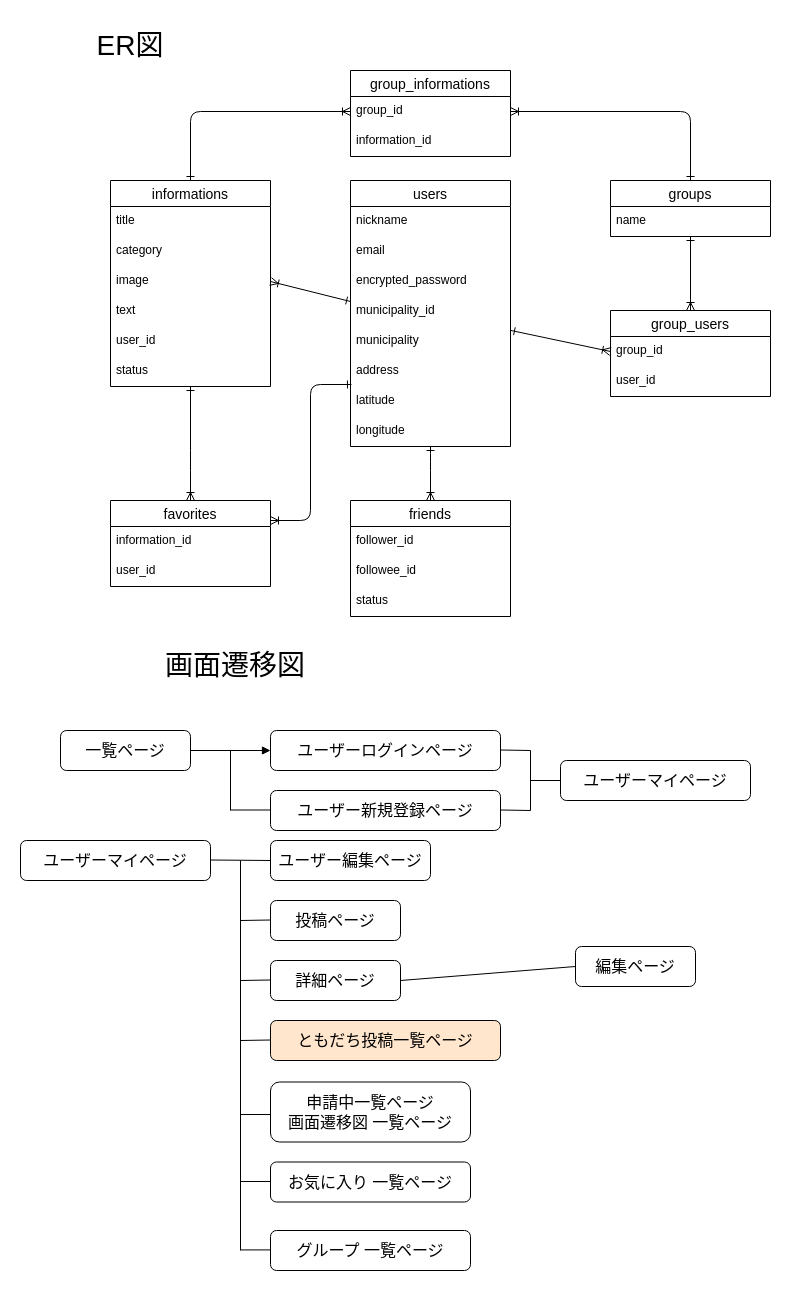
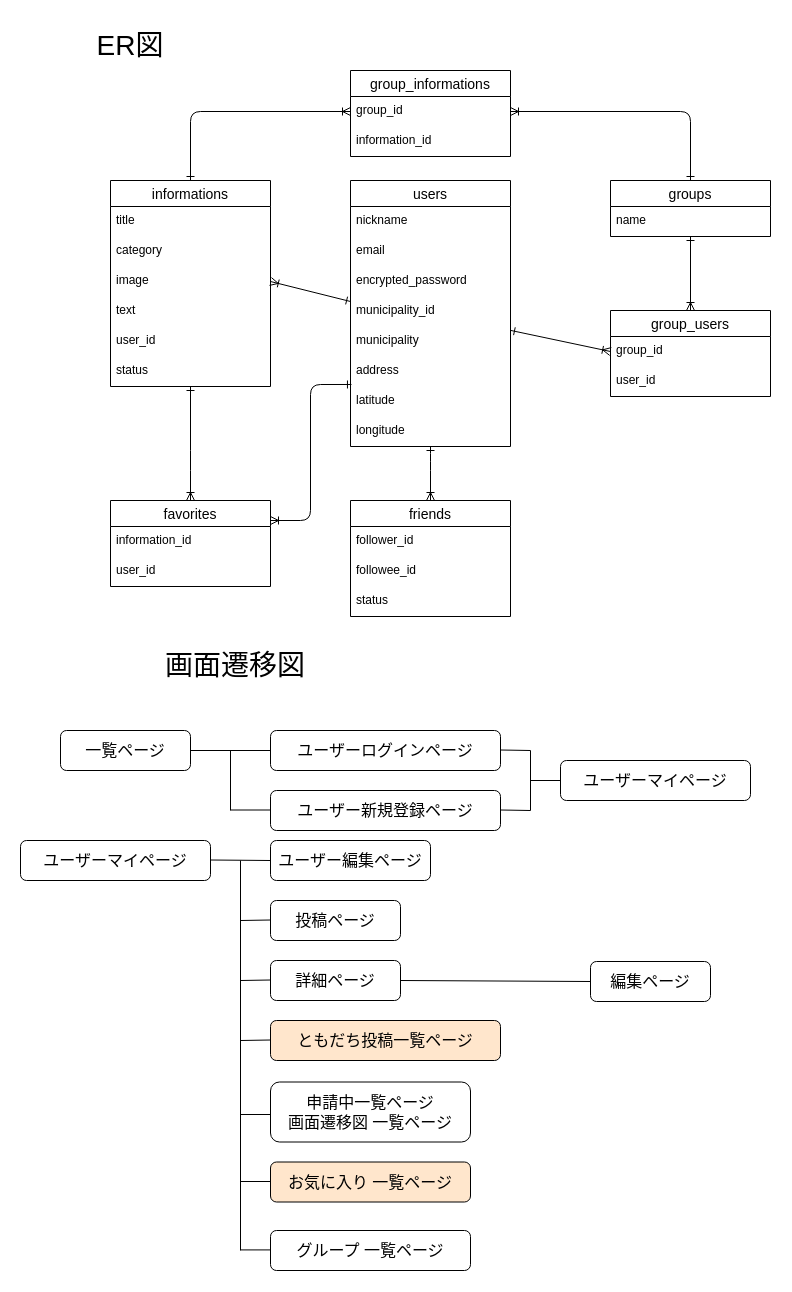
  <mxCell id="0" />
  <mxCell id="1" parent="0" />
  <mxCell id="2" value="informations" style="swimlane;fontStyle=0;childLayout=stackLayout;horizontal=1;startSize=26;horizontalStack=0;resizeParent=1;resizeParentMax=0;resizeLast=0;collapsible=1;marginBottom=0;align=center;fontSize=14;" parent="1" vertex="1"><mxGeometry x="110" y="180" width="160" height="206" as="geometry" /></mxCell>
  <mxCell id="3" value="title" style="text;strokeColor=none;fillColor=none;spacingLeft=4;spacingRight=4;overflow=hidden;rotatable=0;points=[[0,0.5],[1,0.5]];portConstraint=eastwest;fontSize=12;" parent="2" vertex="1"><mxGeometry y="26" width="160" height="30" as="geometry" /></mxCell>
  <mxCell id="4" value="category" style="text;strokeColor=none;fillColor=none;spacingLeft=4;spacingRight=4;overflow=hidden;rotatable=0;points=[[0,0.5],[1,0.5]];portConstraint=eastwest;fontSize=12;" parent="2" vertex="1"><mxGeometry y="56" width="160" height="30" as="geometry" /></mxCell>
  <mxCell id="5" value="image" style="text;strokeColor=none;fillColor=none;spacingLeft=4;spacingRight=4;overflow=hidden;rotatable=0;points=[[0,0.5],[1,0.5]];portConstraint=eastwest;fontSize=12;" parent="2" vertex="1"><mxGeometry y="86" width="160" height="30" as="geometry" /></mxCell>
  <mxCell id="6" value="text" style="text;strokeColor=none;fillColor=none;spacingLeft=4;spacingRight=4;overflow=hidden;rotatable=0;points=[[0,0.5],[1,0.5]];portConstraint=eastwest;fontSize=12;" parent="2" vertex="1"><mxGeometry y="116" width="160" height="30" as="geometry" /></mxCell>
  <mxCell id="7" value="user_id" style="text;strokeColor=none;fillColor=none;spacingLeft=4;spacingRight=4;overflow=hidden;rotatable=0;points=[[0,0.5],[1,0.5]];portConstraint=eastwest;fontSize=12;" vertex="1" parent="2"><mxGeometry y="146" width="160" height="30" as="geometry" /></mxCell>
  <mxCell id="8" value="status" style="text;strokeColor=none;fillColor=none;spacingLeft=4;spacingRight=4;overflow=hidden;rotatable=0;points=[[0,0.5],[1,0.5]];portConstraint=eastwest;fontSize=12;" vertex="1" parent="2"><mxGeometry y="176" width="160" height="30" as="geometry" /></mxCell>
  <mxCell id="9" value="users" style="swimlane;fontStyle=0;childLayout=stackLayout;horizontal=1;startSize=26;horizontalStack=0;resizeParent=1;resizeParentMax=0;resizeLast=0;collapsible=1;marginBottom=0;align=center;fontSize=14;" parent="1" vertex="1"><mxGeometry x="350" y="180" width="160" height="266" as="geometry" /></mxCell>
  <mxCell id="10" value="nickname" style="text;strokeColor=none;fillColor=none;spacingLeft=4;spacingRight=4;overflow=hidden;rotatable=0;points=[[0,0.5],[1,0.5]];portConstraint=eastwest;fontSize=12;" parent="9" vertex="1"><mxGeometry y="26" width="160" height="30" as="geometry" /></mxCell>
  <mxCell id="11" value="email" style="text;strokeColor=none;fillColor=none;spacingLeft=4;spacingRight=4;overflow=hidden;rotatable=0;points=[[0,0.5],[1,0.5]];portConstraint=eastwest;fontSize=12;" parent="9" vertex="1"><mxGeometry y="56" width="160" height="30" as="geometry" /></mxCell>
  <mxCell id="12" value="encrypted_password" style="text;strokeColor=none;fillColor=none;spacingLeft=4;spacingRight=4;overflow=hidden;rotatable=0;points=[[0,0.5],[1,0.5]];portConstraint=eastwest;fontSize=12;" parent="9" vertex="1"><mxGeometry y="86" width="160" height="30" as="geometry" /></mxCell>
  <mxCell id="13" value="municipality_id" style="text;strokeColor=none;fillColor=none;spacingLeft=4;spacingRight=4;overflow=hidden;rotatable=0;points=[[0,0.5],[1,0.5]];portConstraint=eastwest;fontSize=12;" parent="9" vertex="1"><mxGeometry y="116" width="160" height="30" as="geometry" /></mxCell>
  <mxCell id="14" value="municipality" style="text;strokeColor=none;fillColor=none;spacingLeft=4;spacingRight=4;overflow=hidden;rotatable=0;points=[[0,0.5],[1,0.5]];portConstraint=eastwest;fontSize=12;" parent="9" vertex="1"><mxGeometry y="146" width="160" height="30" as="geometry" /></mxCell>
  <mxCell id="15" value="address" style="text;strokeColor=none;fillColor=none;spacingLeft=4;spacingRight=4;overflow=hidden;rotatable=0;points=[[0,0.5],[1,0.5]];portConstraint=eastwest;fontSize=12;" parent="9" vertex="1"><mxGeometry y="176" width="160" height="30" as="geometry" /></mxCell>
  <mxCell id="16" value="latitude" style="text;strokeColor=none;fillColor=none;spacingLeft=4;spacingRight=4;overflow=hidden;rotatable=0;points=[[0,0.5],[1,0.5]];portConstraint=eastwest;fontSize=12;" vertex="1" parent="9"><mxGeometry y="206" width="160" height="30" as="geometry" /></mxCell>
  <mxCell id="17" value="longitude" style="text;strokeColor=none;fillColor=none;spacingLeft=4;spacingRight=4;overflow=hidden;rotatable=0;points=[[0,0.5],[1,0.5]];portConstraint=eastwest;fontSize=12;" vertex="1" parent="9"><mxGeometry y="236" width="160" height="30" as="geometry" /></mxCell>
  <mxCell id="18" value="friends" style="swimlane;fontStyle=0;childLayout=stackLayout;horizontal=1;startSize=26;horizontalStack=0;resizeParent=1;resizeParentMax=0;resizeLast=0;collapsible=1;marginBottom=0;align=center;fontSize=14;" parent="1" vertex="1"><mxGeometry x="350" y="500" width="160" height="116" as="geometry" /></mxCell>
  <mxCell id="19" value="follower_id" style="text;strokeColor=none;fillColor=none;spacingLeft=4;spacingRight=4;overflow=hidden;rotatable=0;points=[[0,0.5],[1,0.5]];portConstraint=eastwest;fontSize=12;" parent="18" vertex="1"><mxGeometry y="26" width="160" height="30" as="geometry" /></mxCell>
  <mxCell id="20" value="followee_id" style="text;strokeColor=none;fillColor=none;spacingLeft=4;spacingRight=4;overflow=hidden;rotatable=0;points=[[0,0.5],[1,0.5]];portConstraint=eastwest;fontSize=12;" parent="18" vertex="1"><mxGeometry y="56" width="160" height="30" as="geometry" /></mxCell>
  <mxCell id="21" value="status" style="text;strokeColor=none;fillColor=none;spacingLeft=4;spacingRight=4;overflow=hidden;rotatable=0;points=[[0,0.5],[1,0.5]];portConstraint=eastwest;fontSize=12;" vertex="1" parent="18"><mxGeometry y="86" width="160" height="30" as="geometry" /></mxCell>
  <mxCell id="22" value="groups" style="swimlane;fontStyle=0;childLayout=stackLayout;horizontal=1;startSize=26;horizontalStack=0;resizeParent=1;resizeParentMax=0;resizeLast=0;collapsible=1;marginBottom=0;align=center;fontSize=14;" parent="1" vertex="1"><mxGeometry x="610" y="180" width="160" height="56" as="geometry" /></mxCell>
  <mxCell id="23" value="name" style="text;strokeColor=none;fillColor=none;spacingLeft=4;spacingRight=4;overflow=hidden;rotatable=0;points=[[0,0.5],[1,0.5]];portConstraint=eastwest;fontSize=12;" parent="22" vertex="1"><mxGeometry y="26" width="160" height="30" as="geometry" /></mxCell>
  <mxCell id="24" style="html=1;exitX=1;exitY=0.5;exitDx=0;exitDy=0;startArrow=ERoneToMany;startFill=0;endArrow=ERone;endFill=0;entryX=0;entryY=0.167;entryDx=0;entryDy=0;entryPerimeter=0;" parent="1" source="5" target="13" edge="1"><mxGeometry relative="1" as="geometry"><mxPoint x="350" y="321" as="targetPoint" /></mxGeometry></mxCell>
  <mxCell id="25" style="edgeStyle=orthogonalEdgeStyle;html=1;startArrow=ERoneToMany;startFill=0;endArrow=ERone;endFill=0;" parent="1" source="18" target="9" edge="1"><mxGeometry relative="1" as="geometry"><mxPoint x="430" y="440" as="targetPoint" /><Array as="points"><mxPoint x="430" y="460" /><mxPoint x="430" y="460" /></Array></mxGeometry></mxCell>
  <mxCell id="26" style="edgeStyle=orthogonalEdgeStyle;html=1;startArrow=ERoneToMany;startFill=0;endArrow=ERone;endFill=0;" parent="1" source="27" target="2" edge="1"><mxGeometry relative="1" as="geometry"><Array as="points"><mxPoint x="190" y="460" /></Array></mxGeometry></mxCell>
  <mxCell id="27" value="favorites" style="swimlane;fontStyle=0;childLayout=stackLayout;horizontal=1;startSize=26;horizontalStack=0;resizeParent=1;resizeParentMax=0;resizeLast=0;collapsible=1;marginBottom=0;align=center;fontSize=14;" parent="1" vertex="1"><mxGeometry x="110" y="500" width="160" height="86" as="geometry" /></mxCell>
  <mxCell id="28" value="information_id" style="text;strokeColor=none;fillColor=none;spacingLeft=4;spacingRight=4;overflow=hidden;rotatable=0;points=[[0,0.5],[1,0.5]];portConstraint=eastwest;fontSize=12;" parent="27" vertex="1"><mxGeometry y="26" width="160" height="30" as="geometry" /></mxCell>
  <mxCell id="29" value="user_id" style="text;strokeColor=none;fillColor=none;spacingLeft=4;spacingRight=4;overflow=hidden;rotatable=0;points=[[0,0.5],[1,0.5]];portConstraint=eastwest;fontSize=12;" vertex="1" parent="27"><mxGeometry y="56" width="160" height="30" as="geometry" /></mxCell>
  <mxCell id="30" value="一覧ページ" style="rounded=1;whiteSpace=wrap;html=1;fontSize=16;" parent="1" vertex="1"><mxGeometry x="60" y="730" width="130" height="40" as="geometry" /></mxCell>
  <mxCell id="31" value="ER図" style="text;html=1;strokeColor=none;fillColor=none;align=center;verticalAlign=middle;whiteSpace=wrap;rounded=0;fontSize=28;" parent="1" vertex="1"><mxGeometry x="70" y="20" width="120" height="50" as="geometry" /></mxCell>
  <mxCell id="32" value="画面遷移図" style="text;html=1;strokeColor=none;fillColor=none;align=center;verticalAlign=middle;whiteSpace=wrap;rounded=0;fontSize=28;" parent="1" vertex="1"><mxGeometry x="140" y="640" width="190" height="50" as="geometry" /></mxCell>
  <mxCell id="33" value="詳細ページ" style="rounded=1;whiteSpace=wrap;html=1;fontSize=16;" parent="1" vertex="1"><mxGeometry x="270" y="960" width="130" height="40" as="geometry" /></mxCell>
  <mxCell id="34" value="申請中一覧ページ&lt;br&gt;画面遷移図 一覧ページ" style="rounded=1;whiteSpace=wrap;html=1;fontSize=16;" parent="1" vertex="1"><mxGeometry x="270" y="1081.5" width="200" height="60" as="geometry" /></mxCell>
  <mxCell id="35" value="投稿ページ" style="rounded=1;whiteSpace=wrap;html=1;fontSize=16;" parent="1" vertex="1"><mxGeometry x="270" y="900" width="130" height="40" as="geometry" /></mxCell>
  <mxCell id="36" value="ユーザーマイページ" style="rounded=1;whiteSpace=wrap;html=1;fontSize=16;" parent="1" vertex="1"><mxGeometry x="560" y="760" width="190" height="40" as="geometry" /></mxCell>
  <mxCell id="37" value="ユーザー新規登録ページ" style="rounded=1;whiteSpace=wrap;html=1;fontSize=16;" parent="1" vertex="1"><mxGeometry x="270" y="790" width="230" height="40" as="geometry" /></mxCell>
  <mxCell id="38" value="ユーザーログインページ" style="rounded=1;whiteSpace=wrap;html=1;fontSize=16;" parent="1" vertex="1"><mxGeometry x="270" y="730" width="230" height="40" as="geometry" /></mxCell>
- <mxCell id="39" value="お気に入り 一覧ページ" style="rounded=1;whiteSpace=wrap;html=1;fontSize=16;" parent="1" vertex="1"><mxGeometry x="270" y="1161.5" width="200" height="40" as="geometry" /></mxCell>
- <mxCell id="40" value="編集ページ" style="rounded=1;whiteSpace=wrap;html=1;fontSize=16;" parent="1" vertex="1"><mxGeometry x="575" y="946" width="120" height="40" as="geometry" /></mxCell>
- <mxCell id="41" value="" style="endArrow=block;html=1;fontSize=16;exitX=1;exitY=0.5;exitDx=0;exitDy=0;entryX=0;entryY=0.5;entryDx=0;entryDy=0;" parent="1" source="30" target="38" edge="1"><mxGeometry width="50" height="50" relative="1" as="geometry"><mxPoint x="420" y="920" as="sourcePoint" /><mxPoint x="470" y="870" as="targetPoint" /></mxGeometry></mxCell>
+ <mxCell id="39" value="お気に入り 一覧ページ" style="rounded=1;whiteSpace=wrap;html=1;fontSize=16;fillColor=#ffe6cc;" parent="1" vertex="1"><mxGeometry x="270" y="1161.5" width="200" height="40" as="geometry" /></mxCell>
+ <mxCell id="40" value="編集ページ" style="rounded=1;whiteSpace=wrap;html=1;fontSize=16;" parent="1" vertex="1"><mxGeometry x="590" y="961" width="120" height="40" as="geometry" /></mxCell>
+ <mxCell id="41" value="" style="endArrow=none;html=1;fontSize=16;exitX=1;exitY=0.5;exitDx=0;exitDy=0;entryX=0;entryY=0.5;entryDx=0;entryDy=0;" parent="1" source="30" target="38" edge="1"><mxGeometry width="50" height="50" relative="1" as="geometry"><mxPoint x="420" y="920" as="sourcePoint" /><mxPoint x="470" y="870" as="targetPoint" /></mxGeometry></mxCell>
  <mxCell id="42" value="" style="endArrow=none;html=1;fontSize=16;entryX=0;entryY=0.667;entryDx=0;entryDy=0;entryPerimeter=0;" parent="1" edge="1"><mxGeometry width="50" height="50" relative="1" as="geometry"><mxPoint x="240" y="1114" as="sourcePoint" /><mxPoint x="270" y="1113.52" as="targetPoint" /><Array as="points"><mxPoint x="270" y="1114" /></Array></mxGeometry></mxCell>
  <mxCell id="43" value="" style="endArrow=none;html=1;fontSize=16;exitX=1;exitY=0.5;exitDx=0;exitDy=0;entryX=0;entryY=0.5;entryDx=0;entryDy=0;" parent="1" source="33" target="40" edge="1"><mxGeometry width="50" height="50" relative="1" as="geometry"><mxPoint x="430" y="939" as="sourcePoint" /><mxPoint x="480" y="889" as="targetPoint" /></mxGeometry></mxCell>
  <mxCell id="44" value="" style="endArrow=none;html=1;fontSize=16;" parent="1" edge="1"><mxGeometry width="50" height="50" relative="1" as="geometry"><mxPoint x="240" y="1181" as="sourcePoint" /><mxPoint x="270" y="1181" as="targetPoint" /></mxGeometry></mxCell>
  <mxCell id="45" value="" style="endArrow=none;html=1;fontSize=16;" parent="1" edge="1"><mxGeometry width="50" height="50" relative="1" as="geometry"><mxPoint x="230" y="810" as="sourcePoint" /><mxPoint x="230" y="750" as="targetPoint" /></mxGeometry></mxCell>
  <mxCell id="46" value="" style="endArrow=none;html=1;fontSize=16;" parent="1" edge="1"><mxGeometry width="50" height="50" relative="1" as="geometry"><mxPoint x="230" y="809.5" as="sourcePoint" /><mxPoint x="270" y="809.5" as="targetPoint" /></mxGeometry></mxCell>
  <mxCell id="47" value="" style="endArrow=none;html=1;fontSize=16;" parent="1" edge="1"><mxGeometry width="50" height="50" relative="1" as="geometry"><mxPoint x="240" y="920" as="sourcePoint" /><mxPoint x="270" y="919.5" as="targetPoint" /></mxGeometry></mxCell>
  <mxCell id="48" value="" style="endArrow=none;html=1;fontSize=16;" parent="1" edge="1"><mxGeometry width="50" height="50" relative="1" as="geometry"><mxPoint x="240" y="980" as="sourcePoint" /><mxPoint x="270" y="979.5" as="targetPoint" /></mxGeometry></mxCell>
  <mxCell id="49" style="edgeStyle=orthogonalEdgeStyle;html=1;exitX=0.006;exitY=-0.067;exitDx=0;exitDy=0;exitPerimeter=0;startArrow=ERone;startFill=0;endArrow=ERoneToMany;endFill=0;" edge="1" parent="1" source="16" target="27"><mxGeometry relative="1" as="geometry"><mxPoint x="310" y="500" as="sourcePoint" /><Array as="points"><mxPoint x="310" y="384" /><mxPoint x="310" y="520" /></Array></mxGeometry></mxCell>
  <mxCell id="50" value="group_users" style="swimlane;fontStyle=0;childLayout=stackLayout;horizontal=1;startSize=26;horizontalStack=0;resizeParent=1;resizeParentMax=0;resizeLast=0;collapsible=1;marginBottom=0;align=center;fontSize=14;" vertex="1" parent="1"><mxGeometry x="610" y="310" width="160" height="86" as="geometry" /></mxCell>
  <mxCell id="51" value="group_id" style="text;strokeColor=none;fillColor=none;spacingLeft=4;spacingRight=4;overflow=hidden;rotatable=0;points=[[0,0.5],[1,0.5]];portConstraint=eastwest;fontSize=12;" vertex="1" parent="50"><mxGeometry y="26" width="160" height="30" as="geometry" /></mxCell>
  <mxCell id="52" value="user_id" style="text;strokeColor=none;fillColor=none;spacingLeft=4;spacingRight=4;overflow=hidden;rotatable=0;points=[[0,0.5],[1,0.5]];portConstraint=eastwest;fontSize=12;" vertex="1" parent="50"><mxGeometry y="56" width="160" height="30" as="geometry" /></mxCell>
  <mxCell id="53" style="edgeStyle=none;html=1;startArrow=ERone;startFill=0;endArrow=ERoneToMany;endFill=0;" edge="1" parent="1" source="23" target="50"><mxGeometry relative="1" as="geometry" /></mxCell>
  <mxCell id="54" style="edgeStyle=none;html=1;startArrow=ERoneToMany;startFill=0;endArrow=ERone;endFill=0;exitX=0;exitY=0.5;exitDx=0;exitDy=0;" edge="1" parent="1" source="51" target="9"><mxGeometry relative="1" as="geometry" /></mxCell>
  <mxCell id="55" value="group_informations" style="swimlane;fontStyle=0;childLayout=stackLayout;horizontal=1;startSize=26;horizontalStack=0;resizeParent=1;resizeParentMax=0;resizeLast=0;collapsible=1;marginBottom=0;align=center;fontSize=14;" vertex="1" parent="1"><mxGeometry x="350" y="70" width="160" height="86" as="geometry" /></mxCell>
  <mxCell id="56" value="group_id" style="text;strokeColor=none;fillColor=none;spacingLeft=4;spacingRight=4;overflow=hidden;rotatable=0;points=[[0,0.5],[1,0.5]];portConstraint=eastwest;fontSize=12;" vertex="1" parent="55"><mxGeometry y="26" width="160" height="30" as="geometry" /></mxCell>
  <mxCell id="57" value="information_id" style="text;strokeColor=none;fillColor=none;spacingLeft=4;spacingRight=4;overflow=hidden;rotatable=0;points=[[0,0.5],[1,0.5]];portConstraint=eastwest;fontSize=12;" vertex="1" parent="55"><mxGeometry y="56" width="160" height="30" as="geometry" /></mxCell>
  <mxCell id="58" style="edgeStyle=orthogonalEdgeStyle;html=1;startArrow=ERoneToMany;startFill=0;endArrow=ERone;endFill=0;entryX=0.5;entryY=0;entryDx=0;entryDy=0;" edge="1" parent="1" source="56" target="22"><mxGeometry relative="1" as="geometry"><mxPoint x="690" y="170" as="targetPoint" /></mxGeometry></mxCell>
  <mxCell id="59" style="edgeStyle=orthogonalEdgeStyle;html=1;startArrow=ERoneToMany;startFill=0;endArrow=ERone;endFill=0;entryX=0.5;entryY=0;entryDx=0;entryDy=0;" edge="1" parent="1" source="56" target="2"><mxGeometry relative="1" as="geometry"><mxPoint x="190" y="111" as="targetPoint" /></mxGeometry></mxCell>
  <mxCell id="60" value="ともだち投稿一覧ページ" style="rounded=1;whiteSpace=wrap;html=1;fontSize=16;fillColor=#ffe6cc;" vertex="1" parent="1"><mxGeometry x="270" y="1020" width="230" height="40" as="geometry" /></mxCell>
  <mxCell id="61" value="" style="endArrow=none;html=1;fontSize=16;" edge="1" parent="1"><mxGeometry width="50" height="50" relative="1" as="geometry"><mxPoint x="240" y="1040" as="sourcePoint" /><mxPoint x="270" y="1039.5" as="targetPoint" /></mxGeometry></mxCell>
  <mxCell id="62" value="" style="endArrow=none;html=1;fontSize=16;exitX=1;exitY=0.5;exitDx=0;exitDy=0;" edge="1" parent="1"><mxGeometry width="50" height="50" relative="1" as="geometry"><mxPoint x="530" y="780" as="sourcePoint" /><mxPoint x="560" y="780" as="targetPoint" /></mxGeometry></mxCell>
  <mxCell id="63" value="" style="endArrow=none;html=1;fontSize=16;" edge="1" parent="1"><mxGeometry width="50" height="50" relative="1" as="geometry"><mxPoint x="530" y="810" as="sourcePoint" /><mxPoint x="530" y="750" as="targetPoint" /></mxGeometry></mxCell>
  <mxCell id="64" value="" style="endArrow=none;html=1;fontSize=16;exitX=1;exitY=0.5;exitDx=0;exitDy=0;" edge="1" parent="1"><mxGeometry width="50" height="50" relative="1" as="geometry"><mxPoint x="500" y="749.5" as="sourcePoint" /><mxPoint x="530" y="750" as="targetPoint" /></mxGeometry></mxCell>
  <mxCell id="65" value="" style="endArrow=none;html=1;fontSize=16;" edge="1" parent="1"><mxGeometry width="50" height="50" relative="1" as="geometry"><mxPoint x="500" y="809.5" as="sourcePoint" /><mxPoint x="530" y="810" as="targetPoint" /></mxGeometry></mxCell>
  <mxCell id="66" value="" style="endArrow=none;html=1;fontSize=16;entryX=0;entryY=0.5;entryDx=0;entryDy=0;" edge="1" parent="1" target="69"><mxGeometry width="50" height="50" relative="1" as="geometry"><mxPoint x="210" y="859.5" as="sourcePoint" /><mxPoint x="200" y="900" as="targetPoint" /></mxGeometry></mxCell>
  <mxCell id="67" value="" style="endArrow=none;html=1;fontSize=16;" edge="1" parent="1"><mxGeometry width="50" height="50" relative="1" as="geometry"><mxPoint x="240" y="1250" as="sourcePoint" /><mxPoint x="240" y="860" as="targetPoint" /></mxGeometry></mxCell>
  <mxCell id="68" value="ユーザーマイページ" style="rounded=1;whiteSpace=wrap;html=1;fontSize=16;" vertex="1" parent="1"><mxGeometry x="20" y="840" width="190" height="40" as="geometry" /></mxCell>
  <mxCell id="69" value="ユーザー編集ページ" style="rounded=1;whiteSpace=wrap;html=1;fontSize=16;" vertex="1" parent="1"><mxGeometry x="270" y="840" width="160" height="40" as="geometry" /></mxCell>
  <mxCell id="70" value="グループ 一覧ページ" style="rounded=1;whiteSpace=wrap;html=1;fontSize=16;" vertex="1" parent="1"><mxGeometry x="270" y="1230" width="200" height="40" as="geometry" /></mxCell>
  <mxCell id="71" value="" style="endArrow=none;html=1;fontSize=16;" edge="1" parent="1"><mxGeometry width="50" height="50" relative="1" as="geometry"><mxPoint x="240" y="1249.41" as="sourcePoint" /><mxPoint x="270" y="1249.41" as="targetPoint" /></mxGeometry></mxCell>
